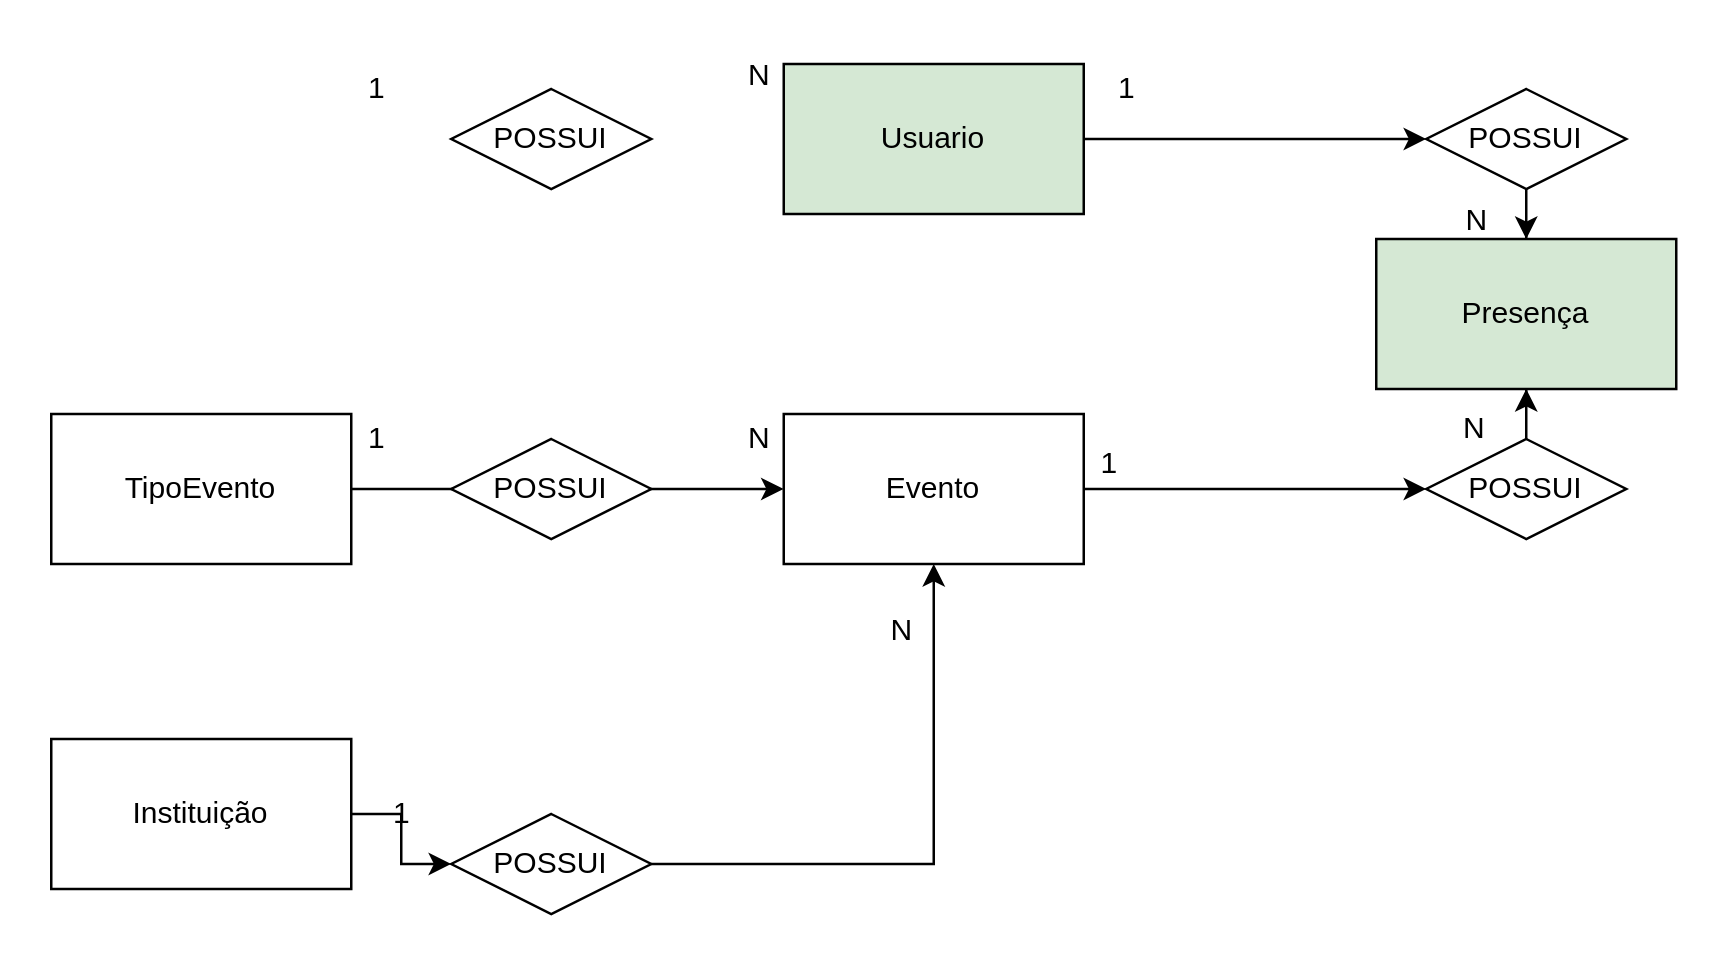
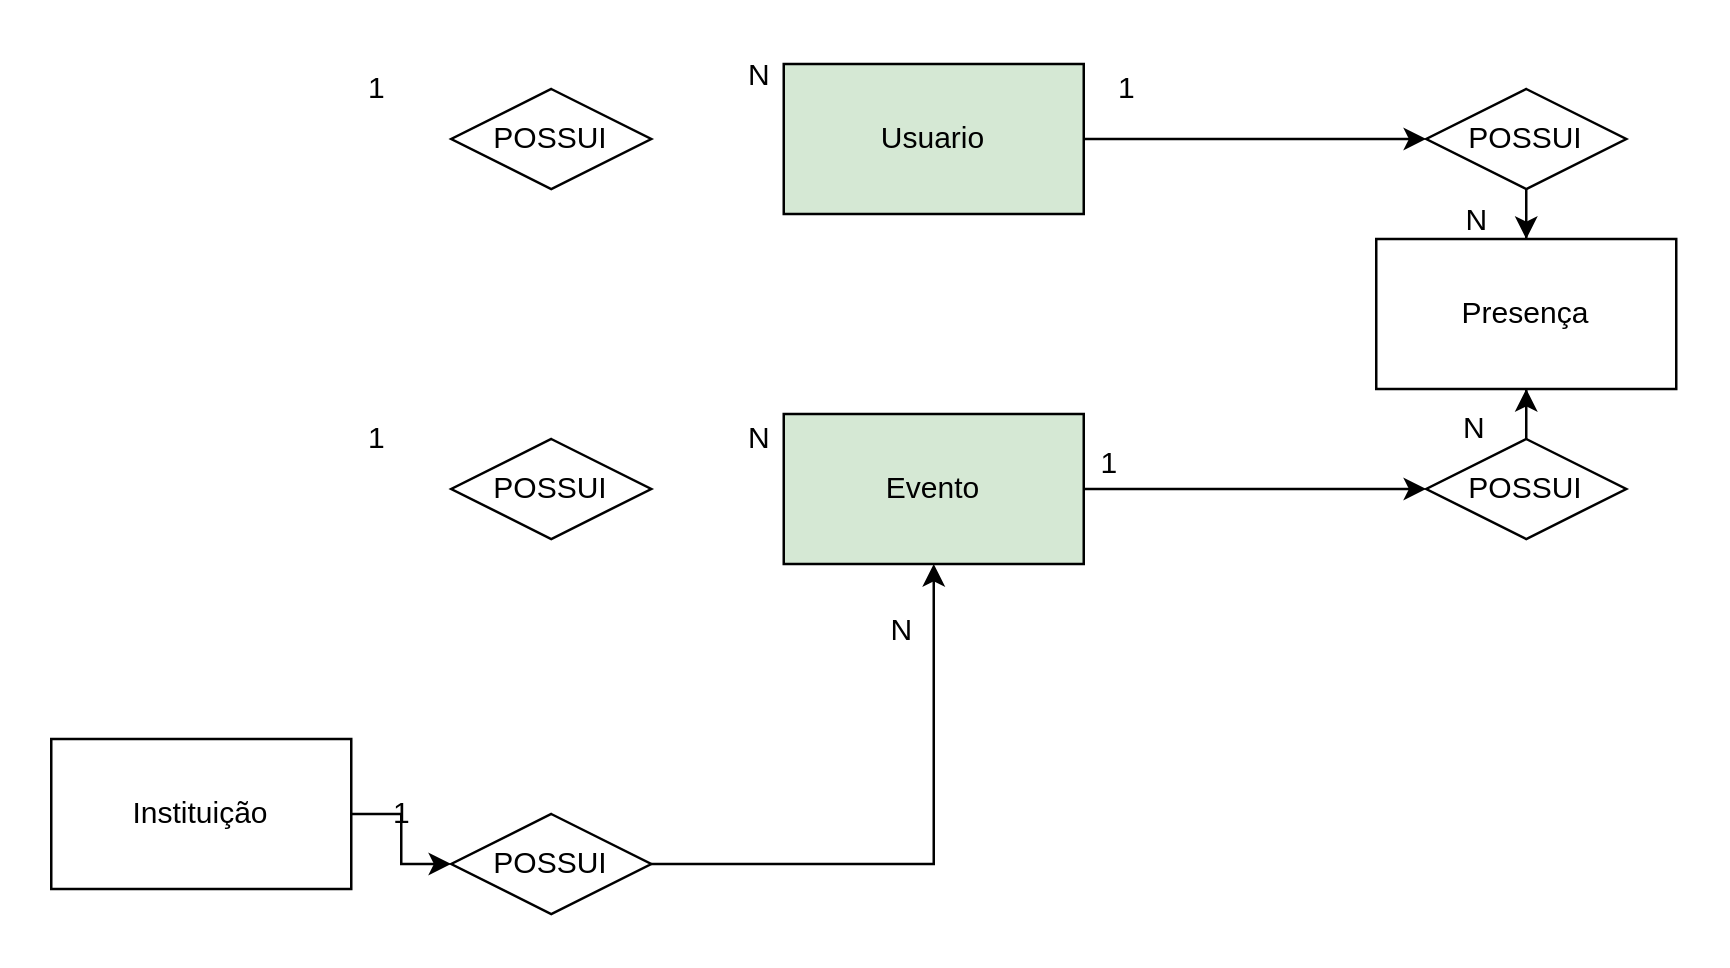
  <mxCell id="0" />
  <mxCell id="1" parent="0" />
- <mxCell id="2" style="edgeStyle=orthogonalEdgeStyle;rounded=0;orthogonalLoop=1;jettySize=auto;html=1;entryX=0;entryY=0.5;entryDx=0;entryDy=0;" edge="1" parent="1" source="3" target="9"><mxGeometry relative="1" as="geometry" /></mxCell>
- <mxCell id="3" value="TipoEvento" style="rounded=0;whiteSpace=wrap;html=1;" vertex="1" parent="1"><mxGeometry x="20" y="165" width="120" height="60" as="geometry" /></mxCell>
  <mxCell id="4" style="edgeStyle=orthogonalEdgeStyle;rounded=0;orthogonalLoop=1;jettySize=auto;html=1;entryX=0;entryY=0.5;entryDx=0;entryDy=0;" edge="1" parent="1" source="5" target="13"><mxGeometry relative="1" as="geometry" /></mxCell>
  <mxCell id="5" value="Instituição" style="rounded=0;whiteSpace=wrap;html=1;" vertex="1" parent="1"><mxGeometry x="20" y="295" width="120" height="60" as="geometry" /></mxCell>
  <mxCell id="6" style="edgeStyle=orthogonalEdgeStyle;rounded=0;orthogonalLoop=1;jettySize=auto;html=1;entryX=0;entryY=0.5;entryDx=0;entryDy=0;" edge="1" parent="1" source="7" target="15"><mxGeometry relative="1" as="geometry" /></mxCell>
  <mxCell id="7" value="Usuario" style="rounded=0;whiteSpace=wrap;html=1;fillColor=#d5e8d4;" vertex="1" parent="1"><mxGeometry x="313" y="25" width="120" height="60" as="geometry" /></mxCell>
  <mxCell id="8" style="edgeStyle=orthogonalEdgeStyle;rounded=0;orthogonalLoop=1;jettySize=auto;html=1;" edge="1" parent="1" source="9" target="18"><mxGeometry relative="1" as="geometry" /></mxCell>
- <mxCell id="9" value="Evento" style="rounded=0;whiteSpace=wrap;html=1;" vertex="1" parent="1"><mxGeometry x="313" y="165" width="120" height="60" as="geometry" /></mxCell>
- <mxCell id="10" value="Presença" style="rounded=0;whiteSpace=wrap;html=1;fillColor=#d5e8d4;" vertex="1" parent="1"><mxGeometry x="550" y="95" width="120" height="60" as="geometry" /></mxCell>
+ <mxCell id="9" value="Evento" style="rounded=0;whiteSpace=wrap;html=1;fillColor=#d5e8d4;" vertex="1" parent="1"><mxGeometry x="313" y="165" width="120" height="60" as="geometry" /></mxCell>
+ <mxCell id="10" value="Presença" style="rounded=0;whiteSpace=wrap;html=1;" vertex="1" parent="1"><mxGeometry x="550" y="95" width="120" height="60" as="geometry" /></mxCell>
  <mxCell id="11" value="POSSUI" style="rhombus;whiteSpace=wrap;html=1;" vertex="1" parent="1"><mxGeometry x="180" y="35" width="80" height="40" as="geometry" /></mxCell>
  <mxCell id="12" style="edgeStyle=orthogonalEdgeStyle;rounded=0;orthogonalLoop=1;jettySize=auto;html=1;entryX=0.5;entryY=1;entryDx=0;entryDy=0;" edge="1" parent="1" source="13" target="9"><mxGeometry relative="1" as="geometry" /></mxCell>
  <mxCell id="13" value="POSSUI" style="rhombus;whiteSpace=wrap;html=1;" vertex="1" parent="1"><mxGeometry x="180" y="325" width="80" height="40" as="geometry" /></mxCell>
  <mxCell id="14" style="edgeStyle=orthogonalEdgeStyle;rounded=0;orthogonalLoop=1;jettySize=auto;html=1;" edge="1" parent="1" source="15" target="10"><mxGeometry relative="1" as="geometry" /></mxCell>
  <mxCell id="15" value="POSSUI" style="rhombus;whiteSpace=wrap;html=1;" vertex="1" parent="1"><mxGeometry x="570" y="35" width="80" height="40" as="geometry" /></mxCell>
  <mxCell id="16" value="POSSUI" style="rhombus;whiteSpace=wrap;html=1;" vertex="1" parent="1"><mxGeometry x="180" y="175" width="80" height="40" as="geometry" /></mxCell>
  <mxCell id="17" style="edgeStyle=orthogonalEdgeStyle;rounded=0;orthogonalLoop=1;jettySize=auto;html=1;exitX=0.5;exitY=0;exitDx=0;exitDy=0;" edge="1" parent="1" source="18" target="10"><mxGeometry relative="1" as="geometry" /></mxCell>
  <mxCell id="18" value="POSSUI" style="rhombus;whiteSpace=wrap;html=1;" vertex="1" parent="1"><mxGeometry x="570" y="175" width="80" height="40" as="geometry" /></mxCell>
  <mxCell id="19" value="N" style="text;html=1;align=center;verticalAlign=middle;resizable=0;points=[];autosize=1;" vertex="1" parent="1"><mxGeometry x="293" y="20" width="20" height="20" as="geometry" /></mxCell>
  <mxCell id="20" value="1" style="text;html=1;align=center;verticalAlign=middle;resizable=0;points=[];autosize=1;" vertex="1" parent="1"><mxGeometry x="140" y="25" width="20" height="20" as="geometry" /></mxCell>
  <mxCell id="21" value="N" style="text;html=1;align=center;verticalAlign=middle;resizable=0;points=[];autosize=1;" vertex="1" parent="1"><mxGeometry x="293" y="165" width="20" height="20" as="geometry" /></mxCell>
  <mxCell id="22" value="1" style="text;html=1;align=center;verticalAlign=middle;resizable=0;points=[];autosize=1;" vertex="1" parent="1"><mxGeometry x="140" y="165" width="20" height="20" as="geometry" /></mxCell>
  <mxCell id="23" value="N" style="text;html=1;align=center;verticalAlign=middle;resizable=0;points=[];autosize=1;" vertex="1" parent="1"><mxGeometry x="350" y="242" width="20" height="20" as="geometry" /></mxCell>
  <mxCell id="24" value="1" style="text;html=1;align=center;verticalAlign=middle;resizable=0;points=[];autosize=1;" vertex="1" parent="1"><mxGeometry x="150" y="315" width="20" height="20" as="geometry" /></mxCell>
  <mxCell id="25" value="1" style="text;html=1;align=center;verticalAlign=middle;resizable=0;points=[];autosize=1;" vertex="1" parent="1"><mxGeometry x="440" y="25" width="20" height="20" as="geometry" /></mxCell>
  <mxCell id="26" value="N" style="text;html=1;align=center;verticalAlign=middle;resizable=0;points=[];autosize=1;" vertex="1" parent="1"><mxGeometry x="580" y="78" width="20" height="20" as="geometry" /></mxCell>
  <mxCell id="27" value="N" style="text;html=1;align=center;verticalAlign=middle;resizable=0;points=[];autosize=1;" vertex="1" parent="1"><mxGeometry x="579" y="161" width="20" height="20" as="geometry" /></mxCell>
  <mxCell id="28" value="1" style="text;html=1;align=center;verticalAlign=middle;resizable=0;points=[];autosize=1;" vertex="1" parent="1"><mxGeometry x="433" y="175" width="20" height="20" as="geometry" /></mxCell>
